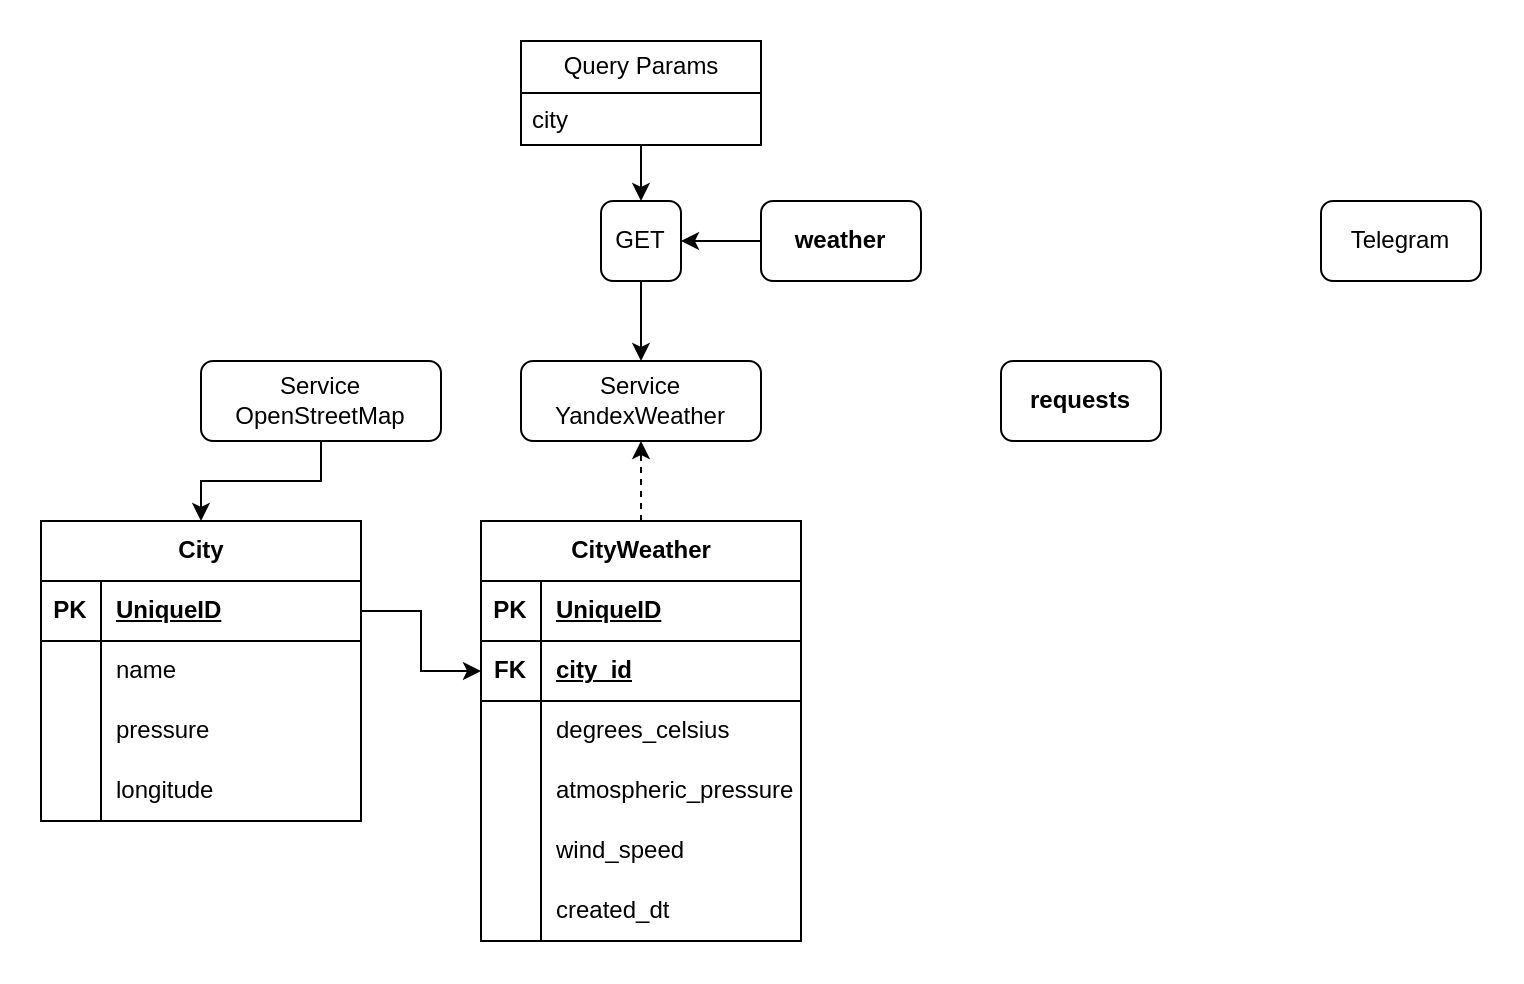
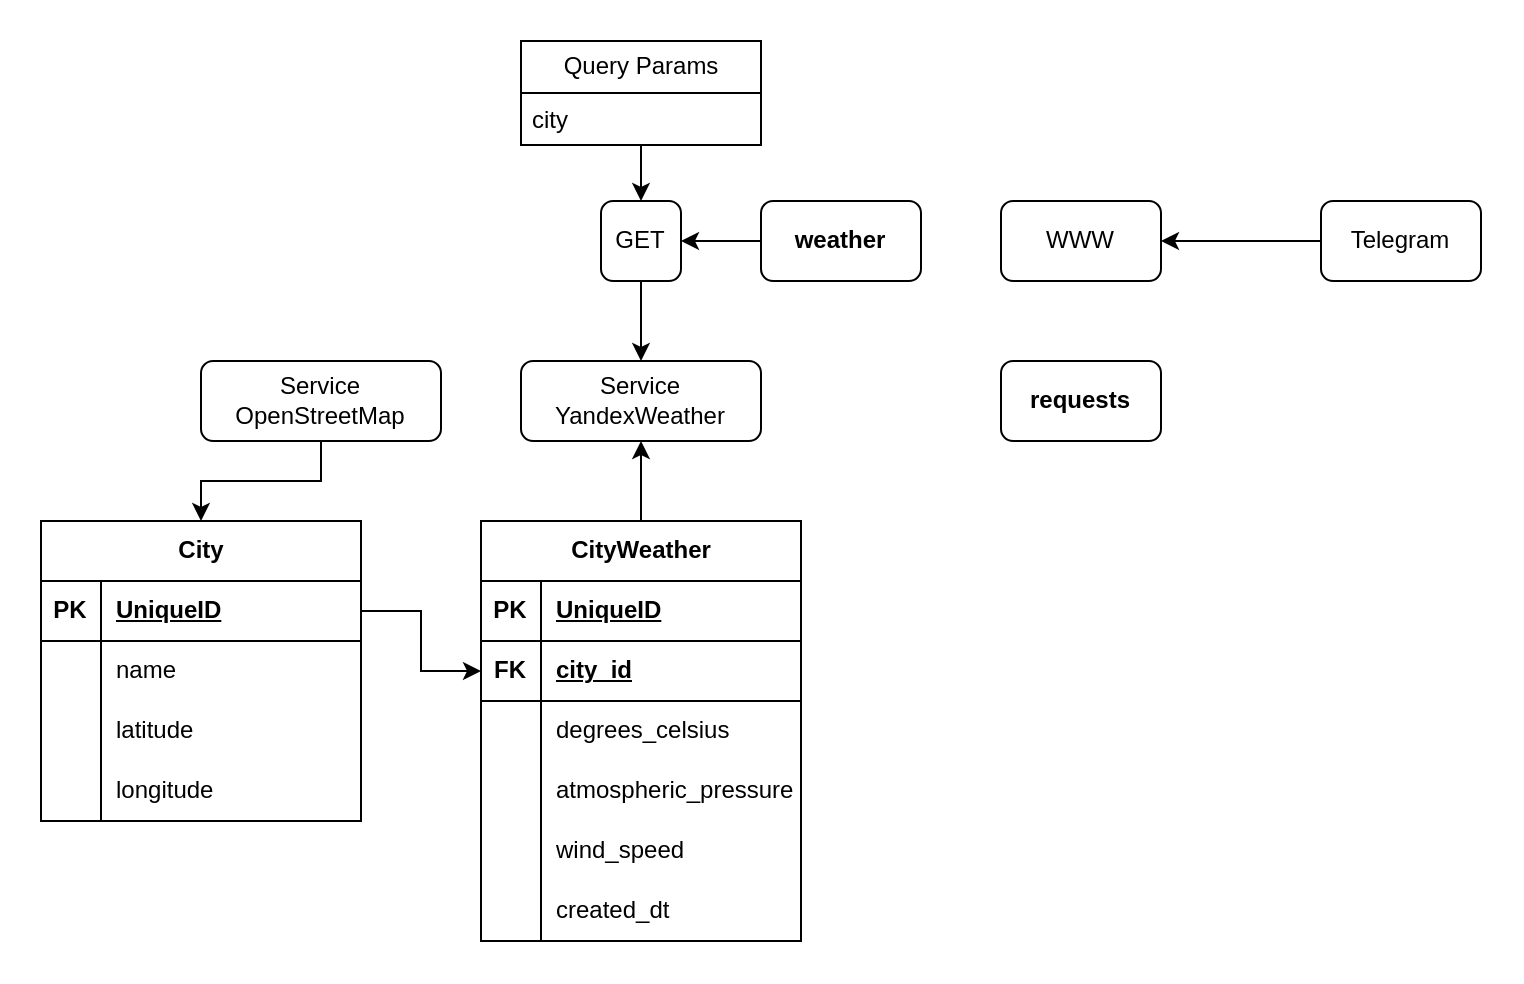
  <mxCell id="0" />
  <mxCell id="1" parent="0" />
+ <mxCell id="2" value="WWW" style="rounded=1;whiteSpace=wrap;html=1;" parent="1" vertex="1"><mxGeometry x="500" y="100" width="80" height="40" as="geometry" /></mxCell>
+ <mxCell id="3" style="edgeStyle=orthogonalEdgeStyle;rounded=0;orthogonalLoop=1;jettySize=auto;html=1;" edge="1" parent="1" source="4" target="2"><mxGeometry relative="1" as="geometry" /></mxCell>
  <mxCell id="4" value="Telegram" style="rounded=1;whiteSpace=wrap;html=1;" parent="1" vertex="1"><mxGeometry x="660" y="100" width="80" height="40" as="geometry" /></mxCell>
  <mxCell id="5" value="" style="edgeStyle=orthogonalEdgeStyle;rounded=0;orthogonalLoop=1;jettySize=auto;html=1;" parent="1" source="6" target="12" edge="1"><mxGeometry relative="1" as="geometry" /></mxCell>
  <mxCell id="6" value="&lt;b&gt;weather&lt;/b&gt;" style="whiteSpace=wrap;html=1;rounded=1;" parent="1" vertex="1"><mxGeometry x="380" y="100" width="80" height="40" as="geometry" /></mxCell>
  <mxCell id="7" value="&lt;b&gt;requests&lt;/b&gt;" style="whiteSpace=wrap;html=1;rounded=1;" parent="1" vertex="1"><mxGeometry x="500" y="180" width="80" height="40" as="geometry" /></mxCell>
  <mxCell id="8" style="edgeStyle=orthogonalEdgeStyle;rounded=0;orthogonalLoop=1;jettySize=auto;html=1;" parent="1" source="9" target="12" edge="1"><mxGeometry relative="1" as="geometry" /></mxCell>
  <mxCell id="9" value="Query Params" style="swimlane;fontStyle=0;childLayout=stackLayout;horizontal=1;startSize=26;fillColor=none;horizontalStack=0;resizeParent=1;resizeParentMax=0;resizeLast=0;collapsible=1;marginBottom=0;html=1;" parent="1" vertex="1"><mxGeometry x="260" y="20" width="120" height="52" as="geometry" /></mxCell>
  <mxCell id="10" value="city" style="text;strokeColor=none;fillColor=none;align=left;verticalAlign=top;spacingLeft=4;spacingRight=4;overflow=hidden;rotatable=0;points=[[0,0.5],[1,0.5]];portConstraint=eastwest;whiteSpace=wrap;html=1;" parent="9" vertex="1"><mxGeometry y="26" width="120" height="26" as="geometry" /></mxCell>
  <mxCell id="11" style="edgeStyle=orthogonalEdgeStyle;rounded=0;orthogonalLoop=1;jettySize=auto;html=1;" parent="1" source="12" target="46" edge="1"><mxGeometry relative="1" as="geometry" /></mxCell>
  <mxCell id="12" value="GET" style="whiteSpace=wrap;html=1;rounded=1;" parent="1" vertex="1"><mxGeometry x="300" y="100" width="40" height="40" as="geometry" /></mxCell>
  <mxCell id="13" value="City" style="shape=table;startSize=30;container=1;collapsible=1;childLayout=tableLayout;fixedRows=1;rowLines=0;fontStyle=1;align=center;resizeLast=1;html=1;" parent="1" vertex="1"><mxGeometry x="20" y="260" width="160" height="150" as="geometry" /></mxCell>
  <mxCell id="14" value="" style="shape=tableRow;horizontal=0;startSize=0;swimlaneHead=0;swimlaneBody=0;fillColor=none;collapsible=0;dropTarget=0;points=[[0,0.5],[1,0.5]];portConstraint=eastwest;top=0;left=0;right=0;bottom=1;" parent="13" vertex="1"><mxGeometry y="30" width="160" height="30" as="geometry" /></mxCell>
  <mxCell id="15" value="PK" style="shape=partialRectangle;connectable=0;fillColor=none;top=0;left=0;bottom=0;right=0;fontStyle=1;overflow=hidden;whiteSpace=wrap;html=1;" parent="14" vertex="1"><mxGeometry width="30" height="30" as="geometry"><mxRectangle width="30" height="30" as="alternateBounds" /></mxGeometry></mxCell>
  <mxCell id="16" value="UniqueID" style="shape=partialRectangle;connectable=0;fillColor=none;top=0;left=0;bottom=0;right=0;align=left;spacingLeft=6;fontStyle=5;overflow=hidden;whiteSpace=wrap;html=1;" parent="14" vertex="1"><mxGeometry x="30" width="130" height="30" as="geometry"><mxRectangle width="130" height="30" as="alternateBounds" /></mxGeometry></mxCell>
  <mxCell id="17" style="shape=tableRow;horizontal=0;startSize=0;swimlaneHead=0;swimlaneBody=0;fillColor=none;collapsible=0;dropTarget=0;points=[[0,0.5],[1,0.5]];portConstraint=eastwest;top=0;left=0;right=0;bottom=0;" parent="13" vertex="1"><mxGeometry y="60" width="160" height="30" as="geometry" /></mxCell>
  <mxCell id="18" style="shape=partialRectangle;connectable=0;fillColor=none;top=0;left=0;bottom=0;right=0;editable=1;overflow=hidden;whiteSpace=wrap;html=1;" parent="17" vertex="1"><mxGeometry width="30" height="30" as="geometry"><mxRectangle width="30" height="30" as="alternateBounds" /></mxGeometry></mxCell>
  <mxCell id="19" value="name" style="shape=partialRectangle;connectable=0;fillColor=none;top=0;left=0;bottom=0;right=0;align=left;spacingLeft=6;overflow=hidden;whiteSpace=wrap;html=1;" parent="17" vertex="1"><mxGeometry x="30" width="130" height="30" as="geometry"><mxRectangle width="130" height="30" as="alternateBounds" /></mxGeometry></mxCell>
  <mxCell id="20" value="" style="shape=tableRow;horizontal=0;startSize=0;swimlaneHead=0;swimlaneBody=0;fillColor=none;collapsible=0;dropTarget=0;points=[[0,0.5],[1,0.5]];portConstraint=eastwest;top=0;left=0;right=0;bottom=0;" parent="13" vertex="1"><mxGeometry y="90" width="160" height="30" as="geometry" /></mxCell>
  <mxCell id="21" value="" style="shape=partialRectangle;connectable=0;fillColor=none;top=0;left=0;bottom=0;right=0;editable=1;overflow=hidden;whiteSpace=wrap;html=1;" parent="20" vertex="1"><mxGeometry width="30" height="30" as="geometry"><mxRectangle width="30" height="30" as="alternateBounds" /></mxGeometry></mxCell>
- <mxCell id="22" value="pressure" style="shape=partialRectangle;connectable=0;fillColor=none;top=0;left=0;bottom=0;right=0;align=left;spacingLeft=6;overflow=hidden;whiteSpace=wrap;html=1;" parent="20" vertex="1"><mxGeometry x="30" width="130" height="30" as="geometry"><mxRectangle width="130" height="30" as="alternateBounds" /></mxGeometry></mxCell>
+ <mxCell id="22" value="latitude" style="shape=partialRectangle;connectable=0;fillColor=none;top=0;left=0;bottom=0;right=0;align=left;spacingLeft=6;overflow=hidden;whiteSpace=wrap;html=1;" parent="20" vertex="1"><mxGeometry x="30" width="130" height="30" as="geometry"><mxRectangle width="130" height="30" as="alternateBounds" /></mxGeometry></mxCell>
  <mxCell id="23" value="" style="shape=tableRow;horizontal=0;startSize=0;swimlaneHead=0;swimlaneBody=0;fillColor=none;collapsible=0;dropTarget=0;points=[[0,0.5],[1,0.5]];portConstraint=eastwest;top=0;left=0;right=0;bottom=0;" parent="13" vertex="1"><mxGeometry y="120" width="160" height="30" as="geometry" /></mxCell>
  <mxCell id="24" value="" style="shape=partialRectangle;connectable=0;fillColor=none;top=0;left=0;bottom=0;right=0;editable=1;overflow=hidden;whiteSpace=wrap;html=1;" parent="23" vertex="1"><mxGeometry width="30" height="30" as="geometry"><mxRectangle width="30" height="30" as="alternateBounds" /></mxGeometry></mxCell>
  <mxCell id="25" value="longitude" style="shape=partialRectangle;connectable=0;fillColor=none;top=0;left=0;bottom=0;right=0;align=left;spacingLeft=6;overflow=hidden;whiteSpace=wrap;html=1;" parent="23" vertex="1"><mxGeometry x="30" width="130" height="30" as="geometry"><mxRectangle width="130" height="30" as="alternateBounds" /></mxGeometry></mxCell>
- <mxCell id="26" style="edgeStyle=orthogonalEdgeStyle;rounded=0;orthogonalLoop=1;jettySize=auto;html=1;dashed=1;" parent="1" source="27" target="46" edge="1"><mxGeometry relative="1" as="geometry" /></mxCell>
+ <mxCell id="26" style="edgeStyle=orthogonalEdgeStyle;rounded=0;orthogonalLoop=1;jettySize=auto;html=1;" parent="1" source="27" target="46" edge="1"><mxGeometry relative="1" as="geometry" /></mxCell>
  <mxCell id="27" value="CityWeather" style="shape=table;startSize=30;container=1;collapsible=1;childLayout=tableLayout;fixedRows=1;rowLines=0;fontStyle=1;align=center;resizeLast=1;html=1;" parent="1" vertex="1"><mxGeometry x="240" y="260" width="160" height="210" as="geometry" /></mxCell>
  <mxCell id="28" value="" style="shape=tableRow;horizontal=0;startSize=0;swimlaneHead=0;swimlaneBody=0;fillColor=none;collapsible=0;dropTarget=0;points=[[0,0.5],[1,0.5]];portConstraint=eastwest;top=0;left=0;right=0;bottom=1;" parent="27" vertex="1"><mxGeometry y="30" width="160" height="30" as="geometry" /></mxCell>
  <mxCell id="29" value="PK" style="shape=partialRectangle;connectable=0;fillColor=none;top=0;left=0;bottom=0;right=0;fontStyle=1;overflow=hidden;whiteSpace=wrap;html=1;" parent="28" vertex="1"><mxGeometry width="30" height="30" as="geometry"><mxRectangle width="30" height="30" as="alternateBounds" /></mxGeometry></mxCell>
  <mxCell id="30" value="UniqueID" style="shape=partialRectangle;connectable=0;fillColor=none;top=0;left=0;bottom=0;right=0;align=left;spacingLeft=6;fontStyle=5;overflow=hidden;whiteSpace=wrap;html=1;" parent="28" vertex="1"><mxGeometry x="30" width="130" height="30" as="geometry"><mxRectangle width="130" height="30" as="alternateBounds" /></mxGeometry></mxCell>
  <mxCell id="31" style="shape=tableRow;horizontal=0;startSize=0;swimlaneHead=0;swimlaneBody=0;fillColor=none;collapsible=0;dropTarget=0;points=[[0,0.5],[1,0.5]];portConstraint=eastwest;top=0;left=0;right=0;bottom=1;" parent="27" vertex="1"><mxGeometry y="60" width="160" height="30" as="geometry" /></mxCell>
  <mxCell id="32" value="FK" style="shape=partialRectangle;connectable=0;fillColor=none;top=0;left=0;bottom=0;right=0;fontStyle=1;overflow=hidden;whiteSpace=wrap;html=1;" parent="31" vertex="1"><mxGeometry width="30" height="30" as="geometry"><mxRectangle width="30" height="30" as="alternateBounds" /></mxGeometry></mxCell>
  <mxCell id="33" value="city_id" style="shape=partialRectangle;connectable=0;fillColor=none;top=0;left=0;bottom=0;right=0;align=left;spacingLeft=6;fontStyle=5;overflow=hidden;whiteSpace=wrap;html=1;" parent="31" vertex="1"><mxGeometry x="30" width="130" height="30" as="geometry"><mxRectangle width="130" height="30" as="alternateBounds" /></mxGeometry></mxCell>
  <mxCell id="34" value="" style="shape=tableRow;horizontal=0;startSize=0;swimlaneHead=0;swimlaneBody=0;fillColor=none;collapsible=0;dropTarget=0;points=[[0,0.5],[1,0.5]];portConstraint=eastwest;top=0;left=0;right=0;bottom=0;" parent="27" vertex="1"><mxGeometry y="90" width="160" height="30" as="geometry" /></mxCell>
  <mxCell id="35" value="" style="shape=partialRectangle;connectable=0;fillColor=none;top=0;left=0;bottom=0;right=0;editable=1;overflow=hidden;whiteSpace=wrap;html=1;" parent="34" vertex="1"><mxGeometry width="30" height="30" as="geometry"><mxRectangle width="30" height="30" as="alternateBounds" /></mxGeometry></mxCell>
  <mxCell id="36" value="degrees_celsius" style="shape=partialRectangle;connectable=0;fillColor=none;top=0;left=0;bottom=0;right=0;align=left;spacingLeft=6;overflow=hidden;whiteSpace=wrap;html=1;" parent="34" vertex="1"><mxGeometry x="30" width="130" height="30" as="geometry"><mxRectangle width="130" height="30" as="alternateBounds" /></mxGeometry></mxCell>
  <mxCell id="37" value="" style="shape=tableRow;horizontal=0;startSize=0;swimlaneHead=0;swimlaneBody=0;fillColor=none;collapsible=0;dropTarget=0;points=[[0,0.5],[1,0.5]];portConstraint=eastwest;top=0;left=0;right=0;bottom=0;" parent="27" vertex="1"><mxGeometry y="120" width="160" height="30" as="geometry" /></mxCell>
  <mxCell id="38" value="" style="shape=partialRectangle;connectable=0;fillColor=none;top=0;left=0;bottom=0;right=0;editable=1;overflow=hidden;whiteSpace=wrap;html=1;" parent="37" vertex="1"><mxGeometry width="30" height="30" as="geometry"><mxRectangle width="30" height="30" as="alternateBounds" /></mxGeometry></mxCell>
  <mxCell id="39" value="atmospheric_pressure" style="shape=partialRectangle;connectable=0;fillColor=none;top=0;left=0;bottom=0;right=0;align=left;spacingLeft=6;overflow=hidden;whiteSpace=wrap;html=1;" parent="37" vertex="1"><mxGeometry x="30" width="130" height="30" as="geometry"><mxRectangle width="130" height="30" as="alternateBounds" /></mxGeometry></mxCell>
  <mxCell id="40" style="shape=tableRow;horizontal=0;startSize=0;swimlaneHead=0;swimlaneBody=0;fillColor=none;collapsible=0;dropTarget=0;points=[[0,0.5],[1,0.5]];portConstraint=eastwest;top=0;left=0;right=0;bottom=0;" parent="27" vertex="1"><mxGeometry y="150" width="160" height="30" as="geometry" /></mxCell>
  <mxCell id="41" style="shape=partialRectangle;connectable=0;fillColor=none;top=0;left=0;bottom=0;right=0;editable=1;overflow=hidden;whiteSpace=wrap;html=1;" parent="40" vertex="1"><mxGeometry width="30" height="30" as="geometry"><mxRectangle width="30" height="30" as="alternateBounds" /></mxGeometry></mxCell>
  <mxCell id="42" value="wind_speed" style="shape=partialRectangle;connectable=0;fillColor=none;top=0;left=0;bottom=0;right=0;align=left;spacingLeft=6;overflow=hidden;whiteSpace=wrap;html=1;" parent="40" vertex="1"><mxGeometry x="30" width="130" height="30" as="geometry"><mxRectangle width="130" height="30" as="alternateBounds" /></mxGeometry></mxCell>
  <mxCell id="43" style="shape=tableRow;horizontal=0;startSize=0;swimlaneHead=0;swimlaneBody=0;fillColor=none;collapsible=0;dropTarget=0;points=[[0,0.5],[1,0.5]];portConstraint=eastwest;top=0;left=0;right=0;bottom=0;" parent="27" vertex="1"><mxGeometry y="180" width="160" height="30" as="geometry" /></mxCell>
  <mxCell id="44" style="shape=partialRectangle;connectable=0;fillColor=none;top=0;left=0;bottom=0;right=0;editable=1;overflow=hidden;whiteSpace=wrap;html=1;" parent="43" vertex="1"><mxGeometry width="30" height="30" as="geometry"><mxRectangle width="30" height="30" as="alternateBounds" /></mxGeometry></mxCell>
  <mxCell id="45" value="created_dt" style="shape=partialRectangle;connectable=0;fillColor=none;top=0;left=0;bottom=0;right=0;align=left;spacingLeft=6;overflow=hidden;whiteSpace=wrap;html=1;" parent="43" vertex="1"><mxGeometry x="30" width="130" height="30" as="geometry"><mxRectangle width="130" height="30" as="alternateBounds" /></mxGeometry></mxCell>
  <mxCell id="46" value="Service&lt;div&gt;YandexWeather&lt;/div&gt;" style="whiteSpace=wrap;html=1;rounded=1;" parent="1" vertex="1"><mxGeometry x="260" y="180" width="120" height="40" as="geometry" /></mxCell>
  <mxCell id="47" style="edgeStyle=orthogonalEdgeStyle;rounded=0;orthogonalLoop=1;jettySize=auto;html=1;" parent="1" source="48" target="13" edge="1"><mxGeometry relative="1" as="geometry" /></mxCell>
  <mxCell id="48" value="Service&lt;div&gt;OpenStreetMap&lt;/div&gt;" style="whiteSpace=wrap;html=1;rounded=1;" parent="1" vertex="1"><mxGeometry x="100" y="180" width="120" height="40" as="geometry" /></mxCell>
  <mxCell id="49" style="edgeStyle=orthogonalEdgeStyle;rounded=0;orthogonalLoop=1;jettySize=auto;html=1;" parent="1" source="14" target="31" edge="1"><mxGeometry relative="1" as="geometry" /></mxCell>
